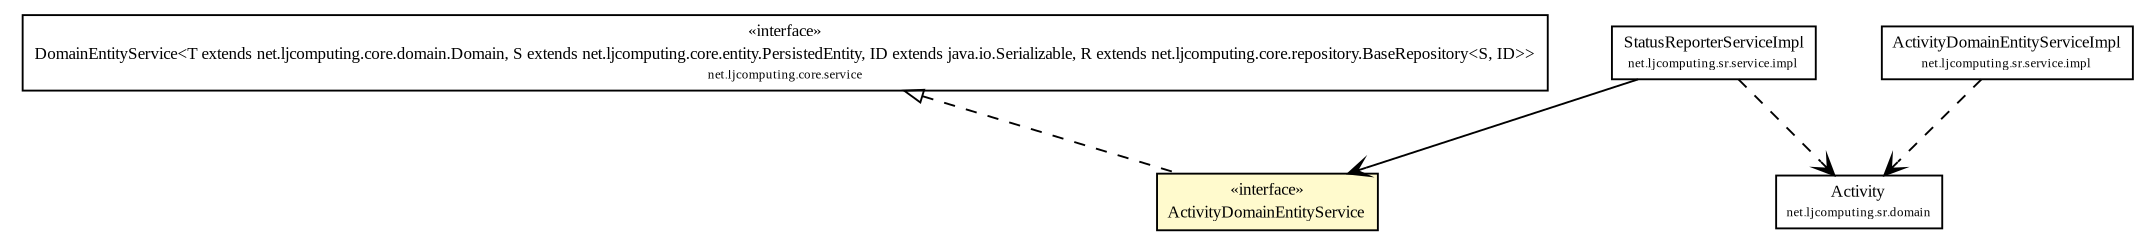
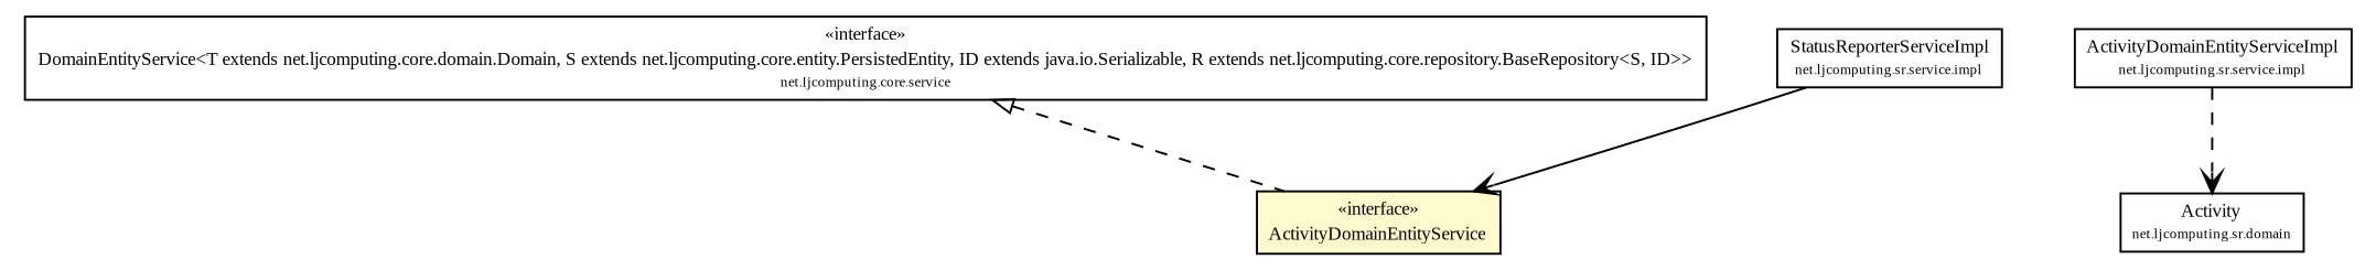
  digraph {
    fontname="Liberation Serif"
    nodesep=0.25
    ranksep=0.5
    node [fontcolor=black fontname="Liberation Serif" fontsize=9.0 shape=plaintext]
    edge [fontname="Liberation Serif" fontsize=10.0 headport=p labelfontname=Helvetica labelfontsize=10 style=dashed tailport=p arrowhead=open color=black fontcolor=black]
    n1 [label=<<table title="net.ljcomputing.core.service.DomainEntityService" border="0" cellborder="1" cellspacing="0" cellpadding="2" port="p" href="../../core/service/DomainEntityService.html"> 		<tr><td><table border="0" cellspacing="0" cellpadding="1"> <tr><td align="center" balign="center"> &#171;interface&#187; </td></tr> <tr><td align="center" balign="center"> DomainEntityService&lt;T extends net.ljcomputing.core.domain.Domain, S extends net.ljcomputing.core.entity.PersistedEntity, ID extends java.io.Serializable, R extends net.ljcomputing.core.repository.BaseRepository&lt;S, ID&gt;&gt; </td></tr> <tr><td align="center" balign="center"><font point-size="7.0"> net.ljcomputing.core.service </font></td></tr> 		</table></td></tr> 		</table>>]
    n2 [label=<<table title="net.ljcomputing.sr.service.ActivityDomainEntityService" border="0" cellborder="1" cellspacing="0" cellpadding="2" port="p" bgcolor="lemonChiffon" href="./ActivityDomainEntityService.html"> 		<tr><td><table border="0" cellspacing="0" cellpadding="1"> <tr><td align="center" balign="center"> &#171;interface&#187; </td></tr> <tr><td align="center" balign="center"> ActivityDomainEntityService </td></tr> 		</table></td></tr> 		</table>>]
    n3 [label=<<table title="net.ljcomputing.sr.domain.Activity" border="0" cellborder="1" cellspacing="0" cellpadding="2" port="p" href="../domain/Activity.html"> 		<tr><td><table border="0" cellspacing="0" cellpadding="1"> <tr><td align="center" balign="center"> Activity </td></tr> <tr><td align="center" balign="center"><font point-size="7.0"> net.ljcomputing.sr.domain </font></td></tr> 		</table></td></tr> 		</table>>]
    n4 [label=<<table title="net.ljcomputing.sr.service.impl.StatusReporterServiceImpl" border="0" cellborder="1" cellspacing="0" cellpadding="2" port="p" href="./impl/StatusReporterServiceImpl.html"> 		<tr><td><table border="0" cellspacing="0" cellpadding="1"> <tr><td align="center" balign="center"> StatusReporterServiceImpl </td></tr> <tr><td align="center" balign="center"><font point-size="7.0"> net.ljcomputing.sr.service.impl </font></td></tr> 		</table></td></tr> 		</table>>]
    n5 [label=<<table title="net.ljcomputing.sr.service.impl.ActivityDomainEntityServiceImpl" border="0" cellborder="1" cellspacing="0" cellpadding="2" port="p" href="./impl/ActivityDomainEntityServiceImpl.html"> 		<tr><td><table border="0" cellspacing="0" cellpadding="1"> <tr><td align="center" balign="center"> ActivityDomainEntityServiceImpl </td></tr> <tr><td align="center" balign="center"><font point-size="7.0"> net.ljcomputing.sr.service.impl </font></td></tr> 		</table></td></tr> 		</table>>]
    n1 -> n2 [arrowtail=empty dir=back fontsize=10 arrowhead="" color="" fontcolor=""]
    n4 -> n2 [style=""]
-   n4 -> n3
    n5 -> n3
  }
